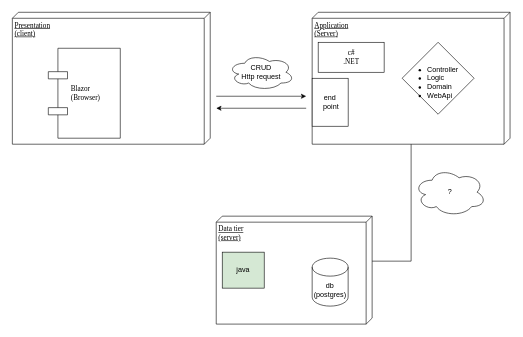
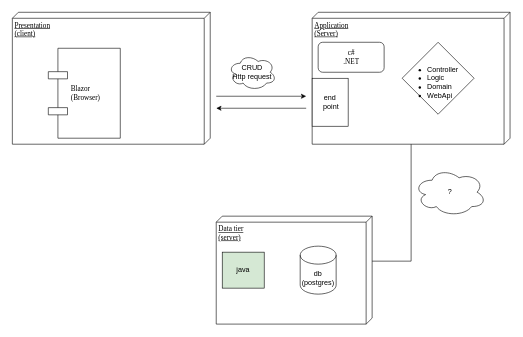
  <mxCell id="0" />
  <mxCell id="1" parent="0" />
  <mxCell id="2" value="Presentation&lt;br&gt;(client)" style="verticalAlign=top;align=left;spacingTop=8;spacingLeft=2;spacingRight=12;shape=cube;size=10;direction=south;fontStyle=4;html=1;rounded=0;shadow=0;comic=0;labelBackgroundColor=none;strokeWidth=1;fontFamily=Verdana;fontSize=12" parent="1" vertex="1"><mxGeometry x="20" y="20" width="330" height="220" as="geometry" /></mxCell>
  <mxCell id="3" value="Application&lt;br&gt;(Server)" style="verticalAlign=top;align=left;spacingTop=8;spacingLeft=2;spacingRight=12;shape=cube;size=10;direction=south;fontStyle=4;html=1;rounded=0;shadow=0;comic=0;labelBackgroundColor=none;strokeWidth=1;fontFamily=Verdana;fontSize=12" parent="1" vertex="1"><mxGeometry x="520" y="20" width="330" height="220" as="geometry" /></mxCell>
  <mxCell id="4" value="Data tier&lt;br&gt;(server)" style="verticalAlign=top;align=left;spacingTop=8;spacingLeft=2;spacingRight=12;shape=cube;size=10;direction=south;fontStyle=4;html=1;rounded=0;shadow=0;comic=0;labelBackgroundColor=none;strokeWidth=1;fontFamily=Verdana;fontSize=12" parent="1" vertex="1"><mxGeometry x="360" y="360" width="260" height="180" as="geometry" /></mxCell>
  <mxCell id="5" value="Blazor&lt;br&gt;(Browser)" style="shape=component;align=left;spacingLeft=36;rounded=0;shadow=0;comic=0;labelBackgroundColor=none;strokeWidth=1;fontFamily=Verdana;fontSize=12;html=1;" parent="1" vertex="1"><mxGeometry x="80" y="80" width="120" height="150" as="geometry" /></mxCell>
- <mxCell id="6" value="c#&lt;br&gt;.NET" style="html=1;rounded=0;shadow=0;comic=0;labelBackgroundColor=none;strokeWidth=1;fontFamily=Verdana;fontSize=12;align=center;" parent="1" vertex="1"><mxGeometry x="530" y="70" width="110" height="50" as="geometry" /></mxCell>
+ <mxCell id="6" value="c#&lt;br&gt;.NET" style="html=1;shadow=0;comic=0;labelBackgroundColor=none;strokeWidth=1;fontFamily=Verdana;fontSize=12;align=center;rounded=1;" parent="1" vertex="1"><mxGeometry x="530" y="70" width="110" height="50" as="geometry" /></mxCell>
  <mxCell id="7" style="edgeStyle=orthogonalEdgeStyle;rounded=0;html=1;labelBackgroundColor=none;startArrow=none;startFill=0;startSize=8;endArrow=none;endFill=0;endSize=16;fontFamily=Verdana;fontSize=12;" parent="1" source="4" target="3" edge="1"><mxGeometry relative="1" as="geometry"><Array as="points"><mxPoint x="685" y="435" /></Array></mxGeometry></mxCell>
- <mxCell id="8" value="CRUD&lt;br&gt;Http request" style="ellipse;shape=cloud;whiteSpace=wrap;html=1;" vertex="1" parent="1"><mxGeometry x="380" y="90" width="110" height="60" as="geometry" /></mxCell>
+ <mxCell id="8" value="CRUD&lt;br&gt;Http request" style="ellipse;shape=cloud;whiteSpace=wrap;html=1;" vertex="1" parent="1"><mxGeometry x="380" y="90" width="80" height="60" as="geometry" /></mxCell>
  <mxCell id="9" value="" style="endArrow=classic;html=1;rounded=0;" edge="1" parent="1"><mxGeometry width="50" height="50" relative="1" as="geometry"><mxPoint x="360" y="160" as="sourcePoint" /><mxPoint x="510" y="160" as="targetPoint" /></mxGeometry></mxCell>
  <mxCell id="10" value="" style="endArrow=classic;html=1;rounded=0;" edge="1" parent="1"><mxGeometry width="50" height="50" relative="1" as="geometry"><mxPoint x="510" y="180" as="sourcePoint" /><mxPoint x="360" y="180" as="targetPoint" /></mxGeometry></mxCell>
  <mxCell id="11" value="end&lt;br&gt;&amp;nbsp;point" style="rounded=0;whiteSpace=wrap;html=1;" vertex="1" parent="1"><mxGeometry x="520" y="130" width="60" height="80" as="geometry" /></mxCell>
- <mxCell id="12" value="db&lt;br&gt;(postgres)" style="shape=cylinder3;whiteSpace=wrap;html=1;boundedLbl=1;backgroundOutline=1;size=15;" vertex="1" parent="1"><mxGeometry x="520" y="430" width="60" height="80" as="geometry" /></mxCell>
+ <mxCell id="12" value="db&lt;br&gt;(postgres)" style="shape=cylinder3;whiteSpace=wrap;html=1;boundedLbl=1;backgroundOutline=1;size=15;" vertex="1" parent="1"><mxGeometry x="500" y="410" width="60" height="80" as="geometry" /></mxCell>
  <mxCell id="13" value="?" style="ellipse;shape=cloud;whiteSpace=wrap;html=1;" vertex="1" parent="1"><mxGeometry x="690" y="280" width="120" height="80" as="geometry" /></mxCell>
  <mxCell id="14" value="java" style="rounded=0;whiteSpace=wrap;html=1;fillColor=#d5e8d4;" vertex="1" parent="1"><mxGeometry x="370" y="420" width="70" height="60" as="geometry" /></mxCell>
  <mxCell id="15" value="&lt;div&gt;&lt;br&gt;&lt;/div&gt;&lt;ul&gt;&lt;li&gt;Controller&lt;/li&gt;&lt;li&gt;Logic&lt;/li&gt;&lt;li&gt;Domain&lt;/li&gt;&lt;li&gt;WebApi&lt;/li&gt;&lt;/ul&gt;&lt;div style=&quot;&quot;&gt;&lt;/div&gt;" style="rhombus;whiteSpace=wrap;html=1;labelPosition=center;verticalLabelPosition=middle;align=left;verticalAlign=middle;" vertex="1" parent="1"><mxGeometry x="670" y="70" width="120" height="120" as="geometry" /></mxCell>
